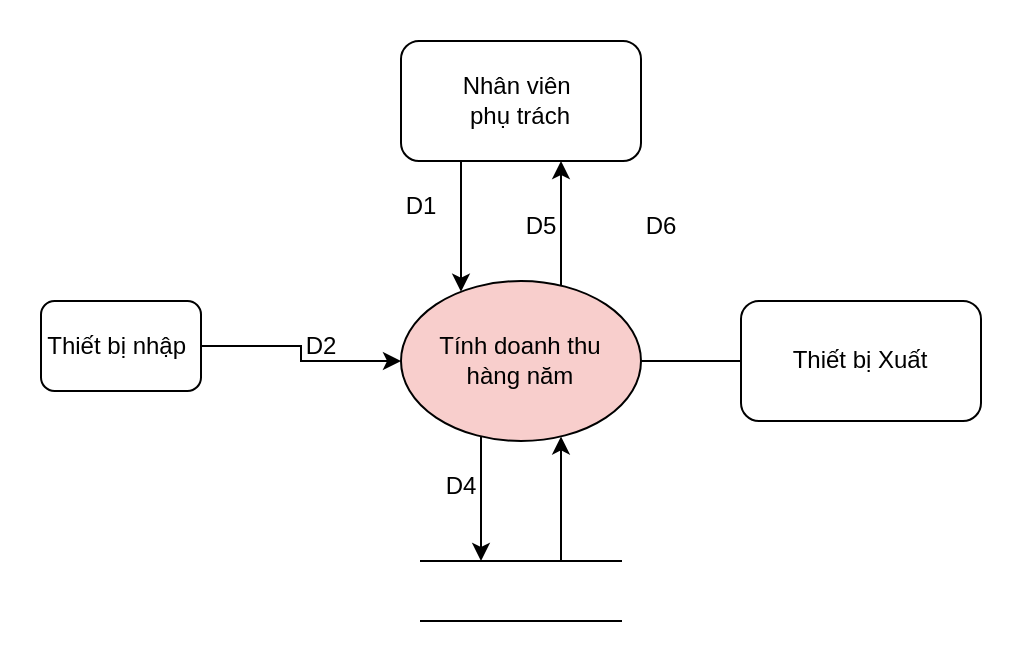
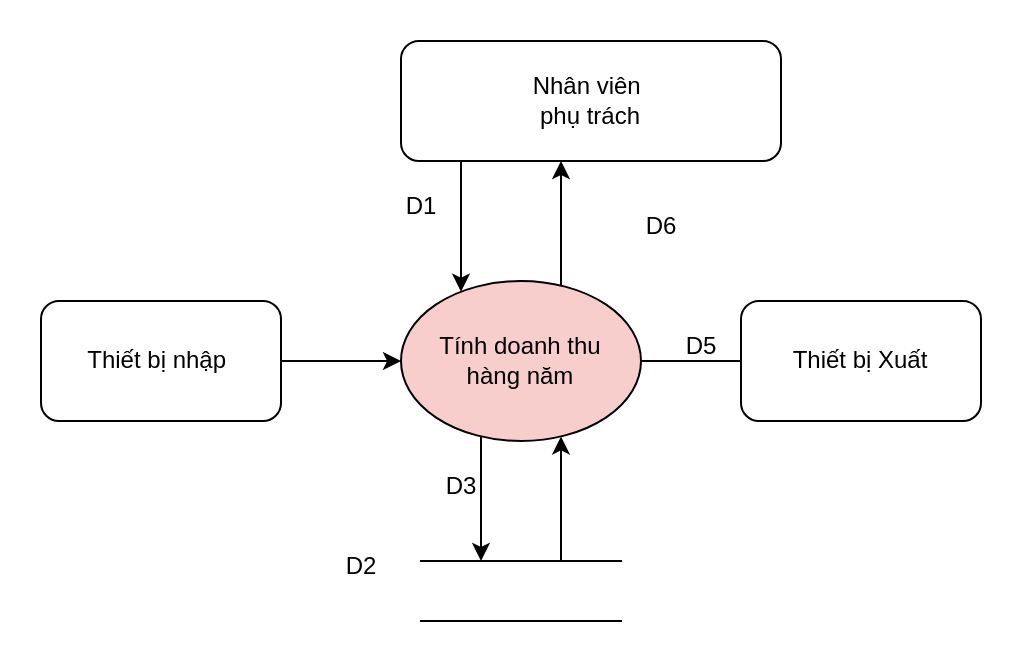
  <mxCell id="0" />
  <mxCell id="1" parent="0" />
  <mxCell id="2" value="" style="edgeStyle=orthogonalEdgeStyle;rounded=0;orthogonalLoop=1;jettySize=auto;html=1;" edge="1" parent="1" source="3" target="7"><mxGeometry relative="1" as="geometry"><Array as="points"><mxPoint x="230" y="110" /><mxPoint x="230" y="110" /></Array></mxGeometry></mxCell>
- <mxCell id="3" value="Nhân viên&amp;nbsp;&lt;br&gt;phụ trách" style="rounded=1;whiteSpace=wrap;html=1;" vertex="1" parent="1"><mxGeometry x="200" y="20" width="120" height="60" as="geometry" /></mxCell>
+ <mxCell id="3" value="Nhân viên&amp;nbsp;&lt;br&gt;phụ trách" style="rounded=1;whiteSpace=wrap;html=1;" vertex="1" parent="1"><mxGeometry x="200" y="20" width="190" height="60" as="geometry" /></mxCell>
  <mxCell id="4" value="" style="edgeStyle=orthogonalEdgeStyle;rounded=0;orthogonalLoop=1;jettySize=auto;html=1;" edge="1" parent="1" source="7" target="3"><mxGeometry relative="1" as="geometry"><Array as="points"><mxPoint x="280" y="110" /><mxPoint x="280" y="110" /></Array></mxGeometry></mxCell>
  <mxCell id="5" value="" style="edgeStyle=orthogonalEdgeStyle;rounded=0;orthogonalLoop=1;jettySize=auto;html=1;" edge="1" parent="1" source="7" target="9"><mxGeometry relative="1" as="geometry"><Array as="points"><mxPoint x="240" y="250" /><mxPoint x="240" y="250" /></Array></mxGeometry></mxCell>
  <mxCell id="6" value="" style="edgeStyle=orthogonalEdgeStyle;rounded=0;orthogonalLoop=1;jettySize=auto;html=1;endArrow=none;" edge="1" parent="1" source="7" target="15"><mxGeometry relative="1" as="geometry" /></mxCell>
  <mxCell id="7" value="Tính doanh thu&lt;br&gt;hàng năm" style="ellipse;whiteSpace=wrap;html=1;fillColor=#f8cecc;" vertex="1" parent="1"><mxGeometry x="200" y="140" width="120" height="80" as="geometry" /></mxCell>
  <mxCell id="8" value="" style="edgeStyle=orthogonalEdgeStyle;rounded=0;orthogonalLoop=1;jettySize=auto;html=1;" edge="1" parent="1" source="9" target="7"><mxGeometry relative="1" as="geometry"><Array as="points"><mxPoint x="280" y="260" /><mxPoint x="280" y="260" /></Array></mxGeometry></mxCell>
  <mxCell id="9" value="" style="shape=partialRectangle;whiteSpace=wrap;html=1;left=0;right=0;fillColor=none;" vertex="1" parent="1"><mxGeometry x="210" y="280" width="100" height="30" as="geometry" /></mxCell>
  <mxCell id="10" value="D1" style="text;html=1;align=center;verticalAlign=middle;resizable=0;points=[];autosize=1;strokeColor=none;fillColor=none;" vertex="1" parent="1"><mxGeometry x="190" y="88" width="40" height="30" as="geometry" /></mxCell>
  <mxCell id="11" value="D6" style="text;html=1;align=center;verticalAlign=middle;resizable=0;points=[];autosize=1;strokeColor=none;fillColor=none;" vertex="1" parent="1"><mxGeometry x="310" y="98" width="40" height="30" as="geometry" /></mxCell>
- <mxCell id="12" value="D4" style="text;html=1;align=center;verticalAlign=middle;resizable=0;points=[];autosize=1;strokeColor=none;fillColor=none;" vertex="1" parent="1"><mxGeometry x="210" y="228" width="40" height="30" as="geometry" /></mxCell>
+ <mxCell id="12" value="D3" style="text;html=1;align=center;verticalAlign=middle;resizable=0;points=[];autosize=1;strokeColor=none;fillColor=none;" vertex="1" parent="1"><mxGeometry x="210" y="228" width="40" height="30" as="geometry" /></mxCell>
  <mxCell id="13" value="" style="edgeStyle=orthogonalEdgeStyle;rounded=0;orthogonalLoop=1;jettySize=auto;html=1;" edge="1" parent="1" source="14" target="7"><mxGeometry relative="1" as="geometry" /></mxCell>
- <mxCell id="14" value="Thiết bị nhập&amp;nbsp;" style="rounded=1;whiteSpace=wrap;html=1;" vertex="1" parent="1"><mxGeometry x="20" y="150" width="80" height="45" as="geometry" /></mxCell>
+ <mxCell id="14" value="Thiết bị nhập&amp;nbsp;" style="rounded=1;whiteSpace=wrap;html=1;" vertex="1" parent="1"><mxGeometry x="20" y="150" width="120" height="60" as="geometry" /></mxCell>
  <mxCell id="15" value="Thiết bị Xuất" style="rounded=1;whiteSpace=wrap;html=1;" vertex="1" parent="1"><mxGeometry x="370" y="150" width="120" height="60" as="geometry" /></mxCell>
- <mxCell id="16" value="D2" style="text;html=1;align=center;verticalAlign=middle;resizable=0;points=[];autosize=1;strokeColor=none;fillColor=none;" vertex="1" parent="1"><mxGeometry x="140" y="158" width="40" height="30" as="geometry" /></mxCell>
- <mxCell id="17" value="D5" style="text;html=1;align=center;verticalAlign=middle;resizable=0;points=[];autosize=1;strokeColor=none;fillColor=none;" vertex="1" parent="1"><mxGeometry x="250" y="98" width="40" height="30" as="geometry" /></mxCell>
+ <mxCell id="16" value="D2" style="text;html=1;align=center;verticalAlign=middle;resizable=0;points=[];autosize=1;strokeColor=none;fillColor=none;" vertex="1" parent="1"><mxGeometry x="160" y="268" width="40" height="30" as="geometry" /></mxCell>
+ <mxCell id="17" value="D5" style="text;html=1;align=center;verticalAlign=middle;resizable=0;points=[];autosize=1;strokeColor=none;fillColor=none;" vertex="1" parent="1"><mxGeometry x="330" y="158" width="40" height="30" as="geometry" /></mxCell>
